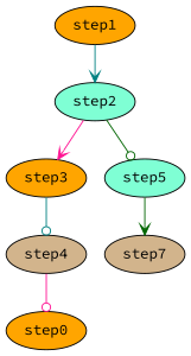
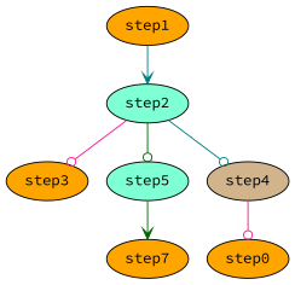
  digraph {
    fontname="Source Code Pro"
    node [fillcolor=orange fontname="Source Code Pro" style=filled]
    edge [arrowhead=vee color=teal fontname="Source Code Pro"]
    step1
    step2 [fillcolor=aquamarine]
    step3
    step5 [fillcolor=aquamarine]
    step4 [fillcolor=tan]
-   step7 [fillcolor=tan]
+   step7
    n7 [label=step0]
    step1 -> step2
-   step2 -> step3 [color=deeppink]
+   step2 -> step3 [arrowhead=odot color=deeppink]
    step2 -> step5 [arrowhead=odot color=darkgreen]
-   step3 -> step4 [arrowhead=odot]
+   step2 -> step4 [arrowhead=odot]
    step5 -> step7 [color=darkgreen]
    step4 -> n7 [arrowhead=odot color=deeppink]
  }
